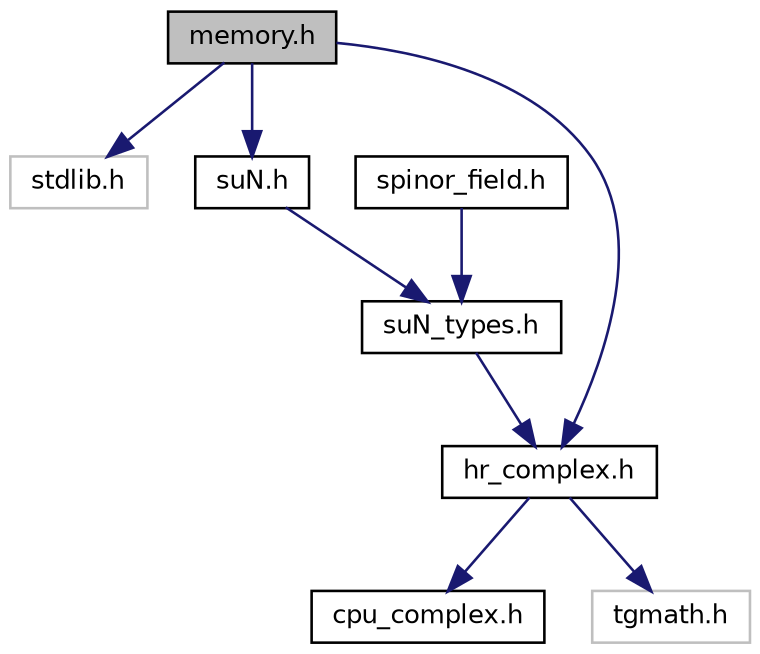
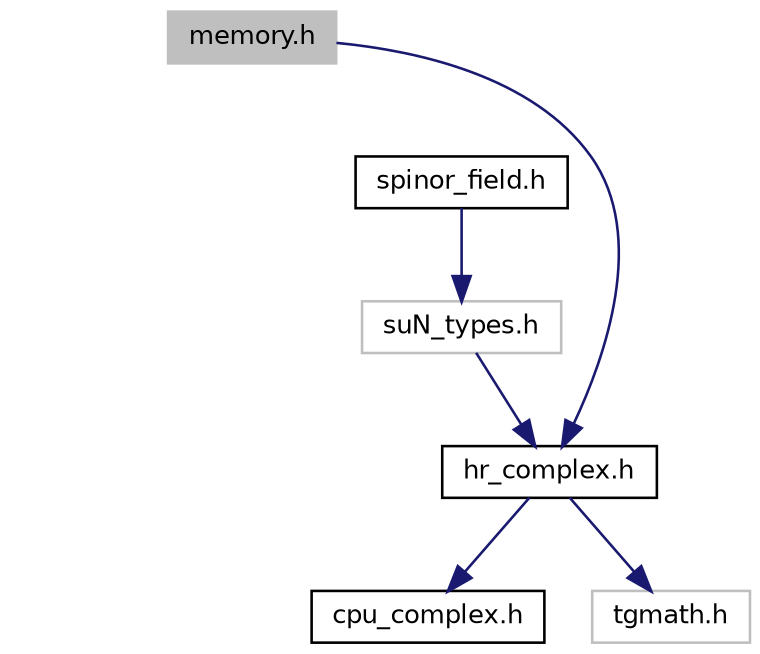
  digraph {
    node [color=black fillcolor=white fontname=Helvetica fontsize=10 shape=record style=filled]
    edge [color=midnightblue fontname=Helvetica fontsize=10 labelfontname=Helvetica labelfontsize=10 style=solid]
-   n1 [fillcolor=grey75 fontcolor=black height=0.2 label="memory.h" width=0.4]
-   n2 [color=grey75 height=0.2 label="stdlib.h" width=0.4]
-   n3 [height=0.2 label="suN.h" width=0.4]
+   n1 [color=grey75 fillcolor=grey75 fontcolor=black height=0.2 label="memory.h" width=0.4]
    n4 [height=0.2 label="hr_complex.h" width=0.4]
-   n5 [height=0.2 label="suN_types.h" width=0.4]
+   n5 [color=grey75 height=0.2 label="suN_types.h" width=0.4]
    n6 [height=0.2 label="spinor_field.h" width=0.4]
    n7 [height=0.2 label="cpu_complex.h" width=0.4]
    n8 [color=grey75 height=0.2 label="tgmath.h" width=0.4]
-   n1 -> n2
-   n1 -> n3
    n1 -> n4
-   n3 -> n5
    n4 -> n7
    n4 -> n8
    n5 -> n4
    n6 -> n5
  }
